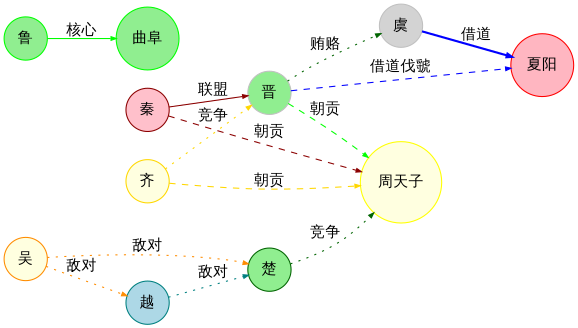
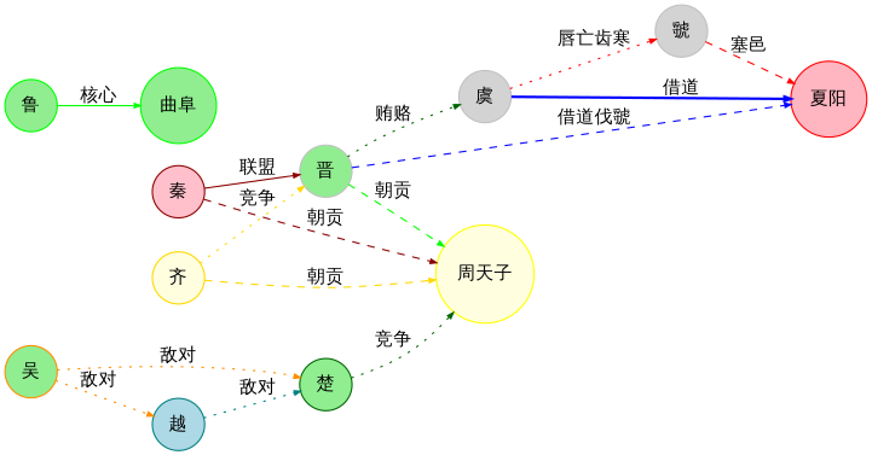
  digraph {
    rankdir=LR
    node [color=gray fillcolor=lightgreen fontname=SimSun shape=circle style=filled]
    edge [arrowsize=0.5 color=darkred style=dotted]
    n1 [color=yellow fillcolor=lightyellow label="周天子"]
    n2 [color=darkred fillcolor=pink label="秦"]
    n3 [label="晋"]
    n4 [fillcolor=lightgray label="虞"]
    n5 [color=red fillcolor=lightpink label="夏阳"]
    n6 [color=gold fillcolor=lightyellow label="齐"]
    n7 [color=darkgreen label="楚"]
+   n8 [fillcolor=lightgray label="虢"]
    n9 [color=green label="鲁"]
    n10 [color=lime label="曲阜"]
-   n11 [color=darkorange fillcolor=lightyellow label="吴"]
+   n11 [color=darkorange label="吴"]
    n12 [color=teal fillcolor=lightblue label="越"]
    n2 -> n1 [label="朝贡" style=dashed]
    n2 -> n3 [label="联盟" style=solid]
    n3 -> n1 [color=green label="朝贡" style=dashed]
    n3 -> n4 [color=darkgreen label="贿赂"]
    n3 -> n5 [color=blue label="借道伐虢" style=dashed]
    n4 -> n5 [color=blue label="借道" style=bold]
+   n4 -> n8 [color=red label="唇亡齿寒"]
    n6 -> n1 [color=gold label="朝贡" style=dashed]
    n6 -> n3 [color=gold label="竞争"]
    n7 -> n1 [color=darkgreen label="竞争"]
+   n8 -> n5 [color=red label="塞邑" style=dashed]
    n9 -> n10 [color=green label="核心" style=solid]
    n11 -> n7 [color=darkorange label="敌对"]
    n11 -> n12 [color=darkorange label="敌对"]
    n12 -> n7 [color=teal label="敌对"]
  }
